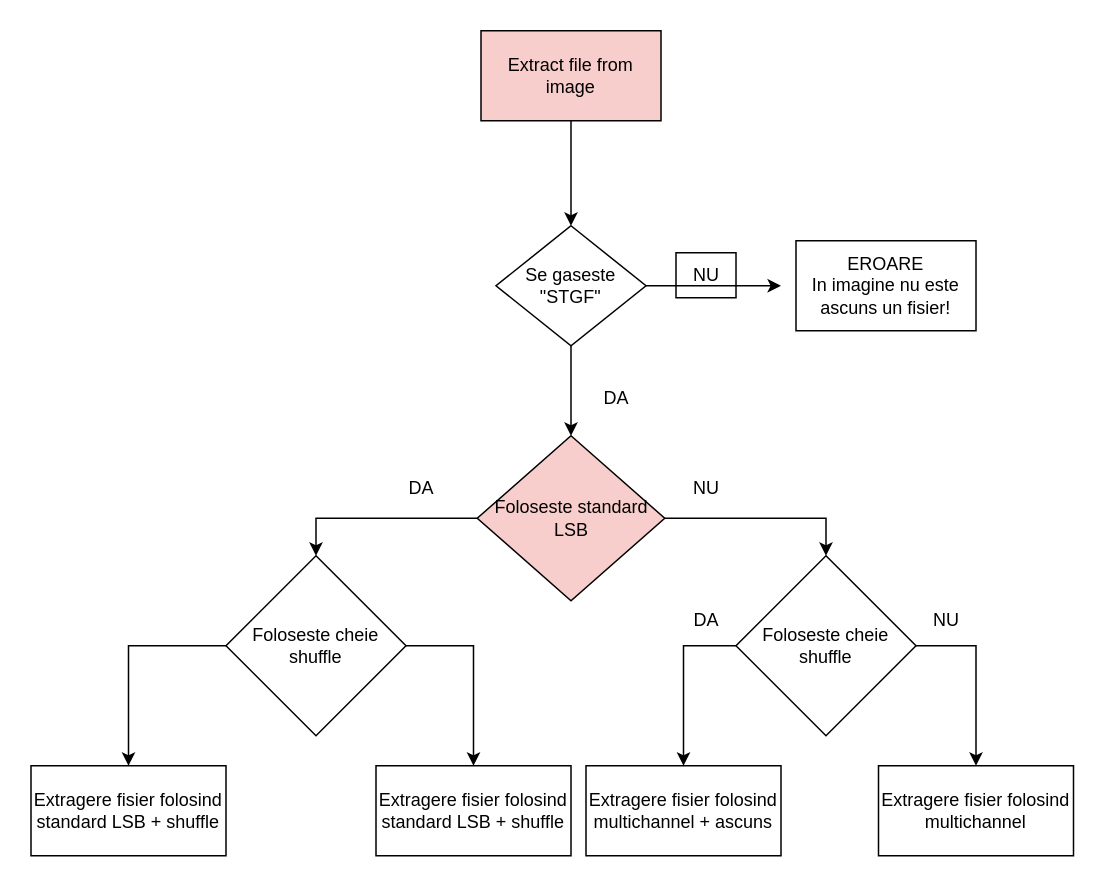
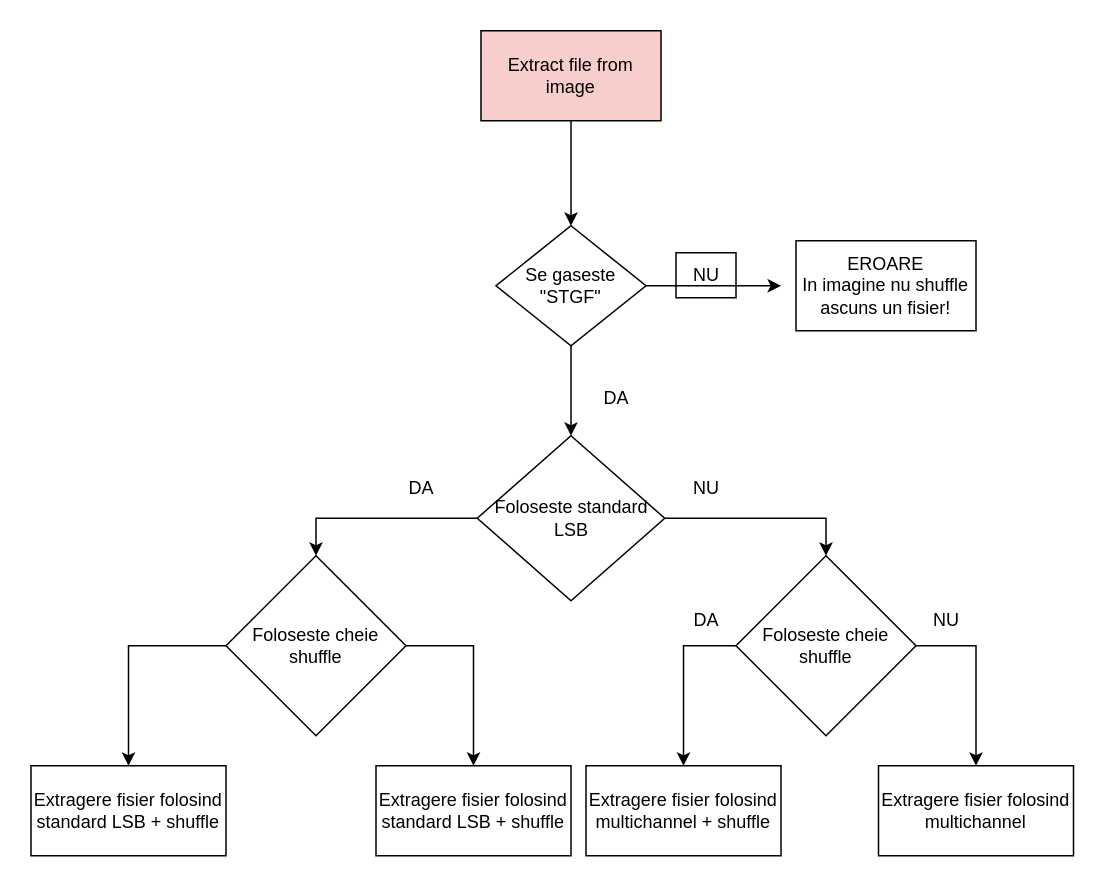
  <mxCell id="0" />
  <mxCell id="1" parent="0" />
  <mxCell id="2" style="edgeStyle=orthogonalEdgeStyle;rounded=0;orthogonalLoop=1;jettySize=auto;html=1;exitX=0.5;exitY=1;exitDx=0;exitDy=0;entryX=0.5;entryY=0;entryDx=0;entryDy=0;strokeColor=light-dark(#000000,#3333FF);" edge="1" parent="1" source="3" target="6"><mxGeometry relative="1" as="geometry" /></mxCell>
  <mxCell id="3" value="Extract file from image" style="rounded=0;whiteSpace=wrap;html=1;fillColor=#f8cecc;" vertex="1" parent="1"><mxGeometry x="320" y="20" width="120" height="60" as="geometry" /></mxCell>
  <mxCell id="4" style="edgeStyle=orthogonalEdgeStyle;rounded=0;orthogonalLoop=1;jettySize=auto;html=1;exitX=1;exitY=0.5;exitDx=0;exitDy=0;strokeColor=light-dark(#000000,#3333FF);" edge="1" parent="1" source="6"><mxGeometry relative="1" as="geometry"><mxPoint x="520" y="190" as="targetPoint" /></mxGeometry></mxCell>
  <mxCell id="5" style="edgeStyle=orthogonalEdgeStyle;rounded=0;orthogonalLoop=1;jettySize=auto;html=1;entryX=0.5;entryY=0;entryDx=0;entryDy=0;strokeColor=light-dark(#000000,#3333FF);" edge="1" parent="1" source="6" target="12"><mxGeometry relative="1" as="geometry"><mxPoint x="250" y="190" as="targetPoint" /></mxGeometry></mxCell>
  <mxCell id="6" value="Se gaseste &quot;STGF&quot;" style="rhombus;whiteSpace=wrap;html=1;" vertex="1" parent="1"><mxGeometry x="330" y="150" width="100" height="80" as="geometry" /></mxCell>
  <mxCell id="7" value="&lt;font style=&quot;color: light-dark(rgb(0, 0, 0), rgb(153, 153, 255));&quot;&gt;NU&lt;/font&gt;" style="text;html=1;align=center;verticalAlign=middle;resizable=0;points=[];autosize=1;strokeColor=light-dark(#000000,transparent);fillColor=none;" vertex="1" parent="1"><mxGeometry x="450" y="168" width="40" height="30" as="geometry" /></mxCell>
- <mxCell id="8" value="EROARE&lt;br&gt;In imagine nu este ascuns un fisier!" style="rounded=0;whiteSpace=wrap;html=1;" vertex="1" parent="1"><mxGeometry x="530" y="160" width="120" height="60" as="geometry" /></mxCell>
+ <mxCell id="8" value="EROARE&lt;br&gt;In imagine nu shuffle ascuns un fisier!" style="rounded=0;whiteSpace=wrap;html=1;" vertex="1" parent="1"><mxGeometry x="530" y="160" width="120" height="60" as="geometry" /></mxCell>
  <mxCell id="9" value="DA" style="text;html=1;align=center;verticalAlign=middle;resizable=0;points=[];autosize=1;strokeColor=none;fillColor=none;" vertex="1" parent="1"><mxGeometry x="390" y="250" width="40" height="30" as="geometry" /></mxCell>
  <mxCell id="10" style="edgeStyle=orthogonalEdgeStyle;rounded=0;orthogonalLoop=1;jettySize=auto;html=1;exitX=1;exitY=0.5;exitDx=0;exitDy=0;entryX=0.5;entryY=0;entryDx=0;entryDy=0;strokeColor=light-dark(#000000,#3333FF);" edge="1" parent="1" source="12" target="15"><mxGeometry relative="1" as="geometry"><mxPoint x="520" y="340" as="targetPoint" /></mxGeometry></mxCell>
  <mxCell id="11" style="edgeStyle=orthogonalEdgeStyle;rounded=0;orthogonalLoop=1;jettySize=auto;html=1;exitX=0;exitY=0.5;exitDx=0;exitDy=0;entryX=0.5;entryY=0;entryDx=0;entryDy=0;strokeColor=light-dark(#000000,#3333FF);" edge="1" parent="1" source="12" target="23"><mxGeometry relative="1" as="geometry"><mxPoint x="230" y="340" as="targetPoint" /></mxGeometry></mxCell>
- <mxCell id="12" value="Foloseste standard LSB" style="rhombus;whiteSpace=wrap;html=1;fillColor=#f8cecc;" vertex="1" parent="1"><mxGeometry x="317.5" y="290" width="125" height="110" as="geometry" /></mxCell>
+ <mxCell id="12" value="Foloseste standard LSB" style="rhombus;whiteSpace=wrap;html=1;" vertex="1" parent="1"><mxGeometry x="317.5" y="290" width="125" height="110" as="geometry" /></mxCell>
  <mxCell id="13" style="edgeStyle=orthogonalEdgeStyle;rounded=0;orthogonalLoop=1;jettySize=auto;html=1;exitX=1;exitY=0.5;exitDx=0;exitDy=0;entryX=0.5;entryY=0;entryDx=0;entryDy=0;strokeColor=light-dark(#000000,#3333FF);" edge="1" parent="1" source="15" target="18"><mxGeometry relative="1" as="geometry"><mxPoint x="690" y="430" as="targetPoint" /></mxGeometry></mxCell>
  <mxCell id="14" style="edgeStyle=orthogonalEdgeStyle;rounded=0;orthogonalLoop=1;jettySize=auto;html=1;exitX=0;exitY=0.5;exitDx=0;exitDy=0;entryX=0.5;entryY=0;entryDx=0;entryDy=0;strokeColor=light-dark(#000000,#3333FF);" edge="1" parent="1" source="15" target="19"><mxGeometry relative="1" as="geometry"><mxPoint x="440" y="430" as="targetPoint" /></mxGeometry></mxCell>
  <mxCell id="15" value="Foloseste cheie shuffle" style="rhombus;whiteSpace=wrap;html=1;" vertex="1" parent="1"><mxGeometry x="490" y="370" width="120" height="120" as="geometry" /></mxCell>
  <mxCell id="16" value="&lt;font style=&quot;color: light-dark(rgb(0, 0, 0), rgb(153, 153, 255));&quot;&gt;NU&lt;/font&gt;" style="text;html=1;align=center;verticalAlign=middle;resizable=0;points=[];autosize=1;strokeColor=none;fillColor=none;" vertex="1" parent="1"><mxGeometry x="610" y="398" width="40" height="30" as="geometry" /></mxCell>
  <mxCell id="17" value="&lt;font style=&quot;color: light-dark(rgb(0, 0, 0), rgb(153, 153, 255));&quot;&gt;NU&lt;/font&gt;" style="text;html=1;align=center;verticalAlign=middle;resizable=0;points=[];autosize=1;strokeColor=none;fillColor=none;" vertex="1" parent="1"><mxGeometry x="450" y="310" width="40" height="30" as="geometry" /></mxCell>
  <mxCell id="18" value="Extragere fisier folosind multichannel" style="rounded=0;whiteSpace=wrap;html=1;" vertex="1" parent="1"><mxGeometry x="585" y="510" width="130" height="60" as="geometry" /></mxCell>
- <mxCell id="19" value="Extragere fisier folosind multichannel + ascuns" style="rounded=0;whiteSpace=wrap;html=1;" vertex="1" parent="1"><mxGeometry x="390" y="510" width="130" height="60" as="geometry" /></mxCell>
+ <mxCell id="19" value="Extragere fisier folosind multichannel + shuffle" style="rounded=0;whiteSpace=wrap;html=1;" vertex="1" parent="1"><mxGeometry x="390" y="510" width="130" height="60" as="geometry" /></mxCell>
  <mxCell id="20" value="&lt;font style=&quot;color: light-dark(rgb(0, 0, 0), rgb(153, 153, 255));&quot;&gt;DA&lt;/font&gt;" style="text;html=1;align=center;verticalAlign=middle;resizable=0;points=[];autosize=1;strokeColor=none;fillColor=none;" vertex="1" parent="1"><mxGeometry x="450" y="398" width="40" height="30" as="geometry" /></mxCell>
  <mxCell id="21" style="edgeStyle=orthogonalEdgeStyle;rounded=0;orthogonalLoop=1;jettySize=auto;html=1;exitX=1;exitY=0.5;exitDx=0;exitDy=0;entryX=0.5;entryY=0;entryDx=0;entryDy=0;strokeColor=light-dark(#000000,#3333FF);" edge="1" parent="1" source="23" target="25"><mxGeometry relative="1" as="geometry"><mxPoint x="320" y="430" as="targetPoint" /></mxGeometry></mxCell>
  <mxCell id="22" style="edgeStyle=orthogonalEdgeStyle;rounded=0;orthogonalLoop=1;jettySize=auto;html=1;exitX=0;exitY=0.5;exitDx=0;exitDy=0;entryX=0.5;entryY=0;entryDx=0;entryDy=0;strokeColor=light-dark(#000000,#3333FF);" edge="1" parent="1" source="23" target="24"><mxGeometry relative="1" as="geometry" /></mxCell>
  <mxCell id="23" value="Foloseste cheie shuffle" style="rhombus;whiteSpace=wrap;html=1;" vertex="1" parent="1"><mxGeometry x="150" y="370" width="120" height="120" as="geometry" /></mxCell>
  <mxCell id="24" value="Extragere fisier folosind standard LSB + shuffle" style="rounded=0;whiteSpace=wrap;html=1;" vertex="1" parent="1"><mxGeometry x="20" y="510" width="130" height="60" as="geometry" /></mxCell>
  <mxCell id="25" value="Extragere fisier folosind standard LSB + shuffle" style="rounded=0;whiteSpace=wrap;html=1;" vertex="1" parent="1"><mxGeometry x="250" y="510" width="130" height="60" as="geometry" /></mxCell>
  <mxCell id="26" value="&lt;font style=&quot;color: light-dark(rgb(0, 0, 0), rgb(153, 153, 255));&quot;&gt;DA&lt;/font&gt;" style="text;html=1;align=center;verticalAlign=middle;resizable=0;points=[];autosize=1;strokeColor=none;fillColor=none;" vertex="1" parent="1"><mxGeometry x="260" y="310" width="40" height="30" as="geometry" /></mxCell>
